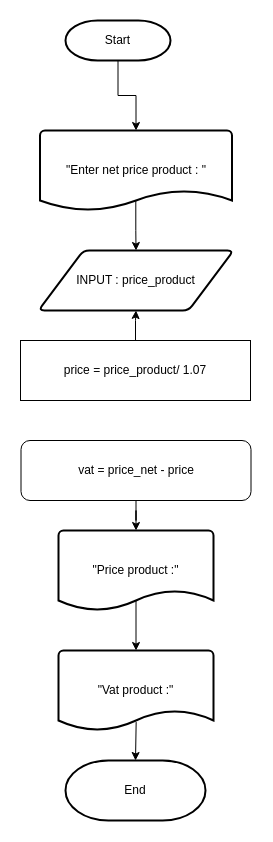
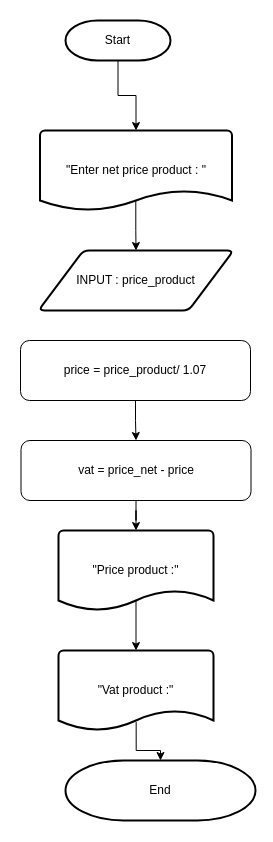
  <mxCell id="0" />
  <mxCell id="1" parent="0" />
  <mxCell id="2" value="Start" style="strokeWidth=2;html=1;shape=mxgraph.flowchart.terminator;whiteSpace=wrap;" parent="1" vertex="1"><mxGeometry x="65" y="20" width="105" height="40" as="geometry" /></mxCell>
  <mxCell id="3" style="edgeStyle=orthogonalEdgeStyle;rounded=0;orthogonalLoop=1;jettySize=auto;html=1;entryX=0.5;entryY=0;entryDx=0;entryDy=0;exitX=0.499;exitY=0.877;exitDx=0;exitDy=0;exitPerimeter=0;" parent="1" source="4" target="6" edge="1"><mxGeometry relative="1" as="geometry" /></mxCell>
  <mxCell id="4" value="&quot;Enter net price product : &quot;" style="strokeWidth=2;html=1;shape=mxgraph.flowchart.document2;whiteSpace=wrap;size=0.25;" parent="1" vertex="1"><mxGeometry x="39.5" y="130" width="192" height="80" as="geometry" /></mxCell>
  <mxCell id="5" style="edgeStyle=orthogonalEdgeStyle;rounded=0;orthogonalLoop=1;jettySize=auto;html=1;exitX=0.5;exitY=1;exitDx=0;exitDy=0;exitPerimeter=0;entryX=0.5;entryY=0;entryDx=0;entryDy=0;entryPerimeter=0;" parent="1" source="2" target="4" edge="1"><mxGeometry relative="1" as="geometry" /></mxCell>
  <mxCell id="6" value="INPUT : price_product" style="shape=parallelogram;html=1;strokeWidth=2;perimeter=parallelogramPerimeter;whiteSpace=wrap;rounded=1;arcSize=12;size=0.23;" parent="1" vertex="1"><mxGeometry x="38" y="250" width="195" height="60" as="geometry" /></mxCell>
- <mxCell id="7" value="End" style="strokeWidth=2;html=1;shape=mxgraph.flowchart.terminator;whiteSpace=wrap;" parent="1" vertex="1"><mxGeometry x="65" y="760" width="140" height="60" as="geometry" /></mxCell>
+ <mxCell id="7" value="End" style="strokeWidth=2;html=1;shape=mxgraph.flowchart.terminator;whiteSpace=wrap;" parent="1" vertex="1"><mxGeometry x="65" y="760" width="190" height="60" as="geometry" /></mxCell>
  <mxCell id="8" value="&quot;Price product :&quot;" style="strokeWidth=2;html=1;shape=mxgraph.flowchart.document2;whiteSpace=wrap;size=0.25;" vertex="1" parent="1"><mxGeometry x="58" y="530" width="155" height="80" as="geometry" /></mxCell>
- <mxCell id="9" style="edgeStyle=orthogonalEdgeStyle;rounded=0;orthogonalLoop=1;jettySize=auto;html=1;" edge="1" parent="1" source="10" target="6"><mxGeometry relative="1" as="geometry" /></mxCell>
- <mxCell id="10" value="price = price_product/ 1.07" style="whiteSpace=wrap;html=1;rounded=0;" vertex="1" parent="1"><mxGeometry x="20" y="340" width="230" height="60" as="geometry" /></mxCell>
+ <mxCell id="9" style="edgeStyle=orthogonalEdgeStyle;rounded=0;orthogonalLoop=1;jettySize=auto;html=1;entryX=0.5;entryY=0;entryDx=0;entryDy=0;" edge="1" parent="1" source="10" target="11"><mxGeometry relative="1" as="geometry" /></mxCell>
+ <mxCell id="10" value="price = price_product/ 1.07" style="rounded=1;whiteSpace=wrap;html=1;" vertex="1" parent="1"><mxGeometry x="20" y="340" width="230" height="60" as="geometry" /></mxCell>
  <mxCell id="11" value="vat = price_net - price" style="rounded=1;whiteSpace=wrap;html=1;" vertex="1" parent="1"><mxGeometry x="20.5" y="440" width="230" height="60" as="geometry" /></mxCell>
  <mxCell id="12" value="&quot;Vat product :&quot;" style="strokeWidth=2;html=1;shape=mxgraph.flowchart.document2;whiteSpace=wrap;size=0.25;" vertex="1" parent="1"><mxGeometry x="58" y="650" width="155" height="80" as="geometry" /></mxCell>
  <mxCell id="13" style="edgeStyle=orthogonalEdgeStyle;rounded=0;orthogonalLoop=1;jettySize=auto;html=1;entryX=0.5;entryY=0;entryDx=0;entryDy=0;entryPerimeter=0;" edge="1" parent="1" source="11" target="8"><mxGeometry relative="1" as="geometry" /></mxCell>
  <mxCell id="14" style="edgeStyle=orthogonalEdgeStyle;rounded=0;orthogonalLoop=1;jettySize=auto;html=1;entryX=0.5;entryY=0;entryDx=0;entryDy=0;entryPerimeter=0;exitX=0.5;exitY=0.875;exitDx=0;exitDy=0;exitPerimeter=0;" edge="1" parent="1" source="8" target="12"><mxGeometry relative="1" as="geometry" /></mxCell>
  <mxCell id="15" style="edgeStyle=orthogonalEdgeStyle;rounded=0;orthogonalLoop=1;jettySize=auto;html=1;entryX=0.5;entryY=0;entryDx=0;entryDy=0;entryPerimeter=0;exitX=0.501;exitY=0.895;exitDx=0;exitDy=0;exitPerimeter=0;" edge="1" parent="1" source="12" target="7"><mxGeometry relative="1" as="geometry" /></mxCell>
